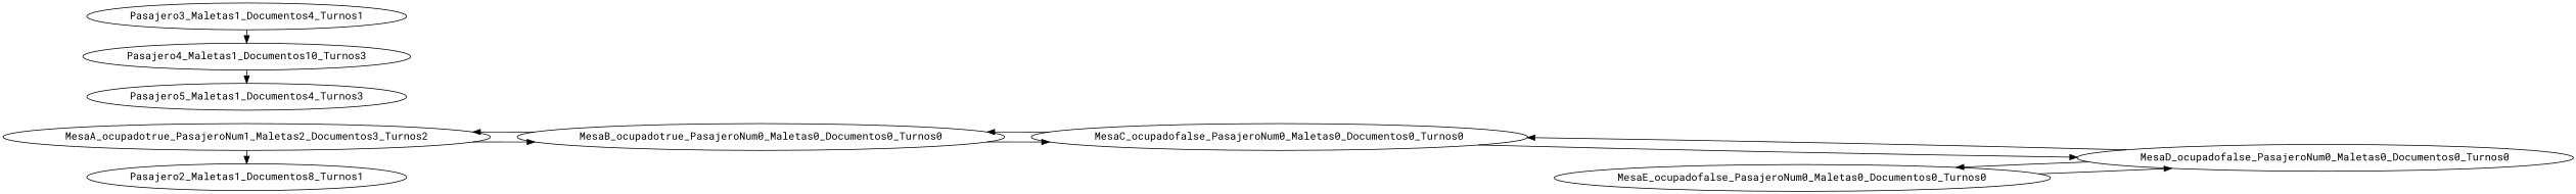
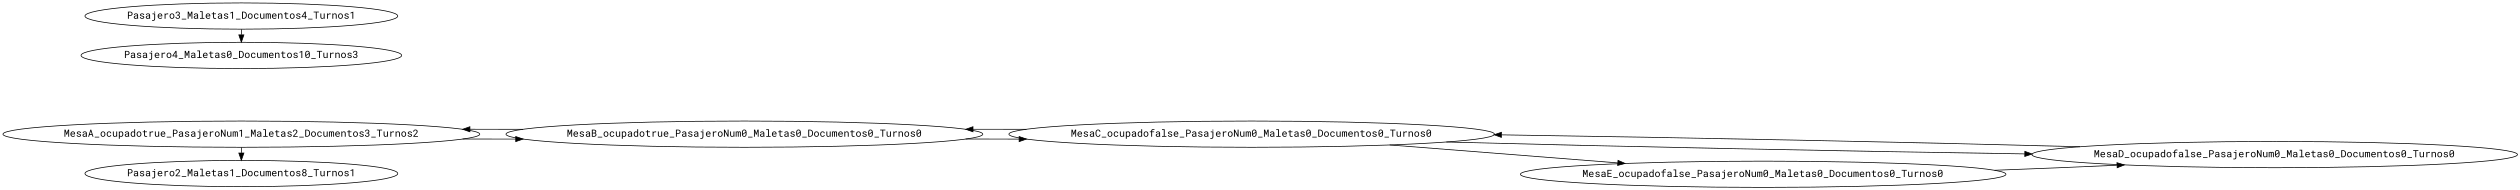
  digraph {
    fontname="Roboto Mono"
    rankdir=LR
    node [fontname="Roboto Mono"]
    edge [fontname="Roboto Mono"]
    MesaA_ocupadotrue_PasajeroNum1_Maletas2_Documentos3_Turnos2
    Pasajero2_Maletas1_Documentos8_Turnos1
    Pasajero3_Maletas1_Documentos4_Turnos1
-   Pasajero4_Maletas1_Documentos10_Turnos3
-   Pasajero5_Maletas1_Documentos4_Turnos3
+   Pasajero4_Maletas1_Documentos10_Turnos3 [label=Pasajero4_Maletas0_Documentos10_Turnos3]
    n6 [label=MesaB_ocupadotrue_PasajeroNum0_Maletas0_Documentos0_Turnos0]
    MesaC_ocupadofalse_PasajeroNum0_Maletas0_Documentos0_Turnos0
    MesaD_ocupadofalse_PasajeroNum0_Maletas0_Documentos0_Turnos0
    MesaE_ocupadofalse_PasajeroNum0_Maletas0_Documentos0_Turnos0
    subgraph sub_1 {
      rank=same
      MesaA_ocupadotrue_PasajeroNum1_Maletas2_Documentos3_Turnos2
      Pasajero2_Maletas1_Documentos8_Turnos1
      Pasajero3_Maletas1_Documentos4_Turnos1
      Pasajero4_Maletas1_Documentos10_Turnos3
-     Pasajero5_Maletas1_Documentos4_Turnos3
    }
    subgraph sub_2 {
      rank=same
      n6
    }
    subgraph sub_3 {
      rank=same
      MesaC_ocupadofalse_PasajeroNum0_Maletas0_Documentos0_Turnos0
    }
    subgraph sub_4 {
      rank=same
      MesaD_ocupadofalse_PasajeroNum0_Maletas0_Documentos0_Turnos0
    }
    subgraph sub_5 {
      rank=same
      MesaE_ocupadofalse_PasajeroNum0_Maletas0_Documentos0_Turnos0
    }
    MesaA_ocupadotrue_PasajeroNum1_Maletas2_Documentos3_Turnos2 -> Pasajero2_Maletas1_Documentos8_Turnos1
    MesaA_ocupadotrue_PasajeroNum1_Maletas2_Documentos3_Turnos2 -> n6
    Pasajero3_Maletas1_Documentos4_Turnos1 -> Pasajero4_Maletas1_Documentos10_Turnos3
-   Pasajero4_Maletas1_Documentos10_Turnos3 -> Pasajero5_Maletas1_Documentos4_Turnos3
    n6 -> MesaA_ocupadotrue_PasajeroNum1_Maletas2_Documentos3_Turnos2
    n6 -> MesaC_ocupadofalse_PasajeroNum0_Maletas0_Documentos0_Turnos0
    MesaC_ocupadofalse_PasajeroNum0_Maletas0_Documentos0_Turnos0 -> n6
    MesaC_ocupadofalse_PasajeroNum0_Maletas0_Documentos0_Turnos0 -> MesaD_ocupadofalse_PasajeroNum0_Maletas0_Documentos0_Turnos0
    MesaD_ocupadofalse_PasajeroNum0_Maletas0_Documentos0_Turnos0 -> MesaC_ocupadofalse_PasajeroNum0_Maletas0_Documentos0_Turnos0
-   MesaD_ocupadofalse_PasajeroNum0_Maletas0_Documentos0_Turnos0 -> MesaE_ocupadofalse_PasajeroNum0_Maletas0_Documentos0_Turnos0
+   MesaC_ocupadofalse_PasajeroNum0_Maletas0_Documentos0_Turnos0 -> MesaE_ocupadofalse_PasajeroNum0_Maletas0_Documentos0_Turnos0
    MesaE_ocupadofalse_PasajeroNum0_Maletas0_Documentos0_Turnos0 -> MesaD_ocupadofalse_PasajeroNum0_Maletas0_Documentos0_Turnos0
  }
